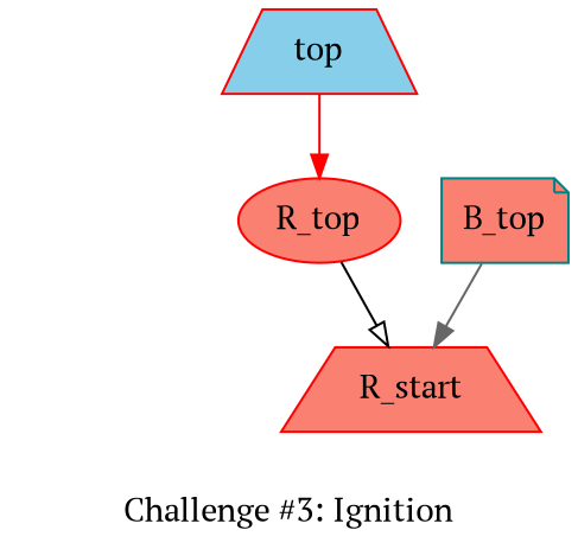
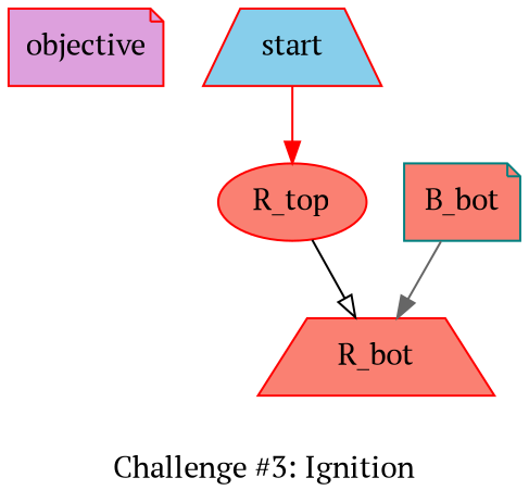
  digraph {
    fontname="PT Serif"
    label="Challenge #3: Ignition"
    node [color=red fillcolor=salmon fontname="PT Serif" shape=note style=filled]
    edge [arrowhead=normal fontname="PT Serif"]
-   start [fillcolor=skyblue shape=trapezium label=top]
+   objective [fillcolor=plum]
+   start [fillcolor=skyblue shape=trapezium]
    R_top [shape=ellipse]
-   B_top [color=teal]
-   R_bot [shape=trapezium label=R_start]
+   B_top [color=teal label=B_bot]
+   R_bot [shape=trapezium]
    start -> R_top [color=red]
    R_top -> R_bot [arrowhead=onormal color=black]
    B_top -> R_bot [color=gray40]
  }
